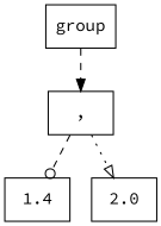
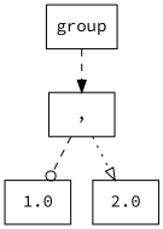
  digraph {
    fontname="Source Code Pro"
    node [shape=box fontname="Source Code Pro"]
    edge [style=dashed fontname="Source Code Pro"]
    n1 [label=group]
    n2 [label=","]
-   n3 [label=1.4]
+   n3 [label=1.0]
    n4 [label=2.0]
    n1 -> n2 [arrowhead=normal]
    n2 -> n3 [arrowhead=odot]
    n2 -> n4 [style=dotted arrowhead=onormal]
  }
